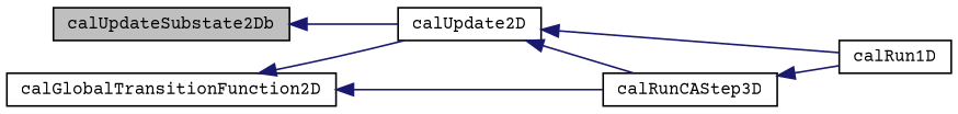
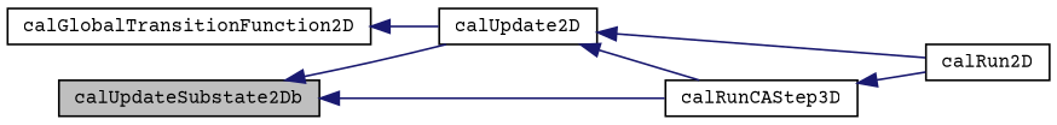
  digraph {
    fontname="Courier Prime"
    rankdir=LR
    node [color=black fillcolor=white fontname="Courier Prime" fontsize=10 shape=record style=filled]
    edge [color=midnightblue dir=back fontname="Courier Prime" fontsize=10 labelfontname=Helvetica labelfontsize=10 style=solid]
    n1 [fillcolor=grey75 fontcolor=black height=0.2 label=calUpdateSubstate2Db width=0.4]
    n2 [height=0.2 label=calUpdate2D width=0.4]
    n3 [height=0.2 label=calRunCAStep3D width=0.4]
-   n4 [height=0.2 label=calRun1D width=0.4]
+   n4 [height=0.2 label=calRun2D width=0.4]
    n5 [height=0.2 label=calGlobalTransitionFunction2D width=0.4]
    n1 -> n2
    n2 -> n3
    n2 -> n4
    n3 -> n4
    n5 -> n2
-   n5 -> n3
+   n1 -> n3
  }
